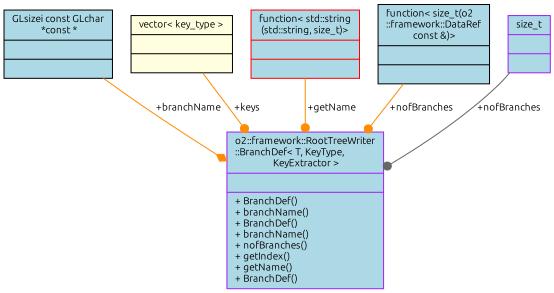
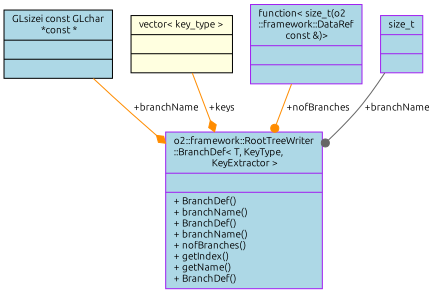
  digraph {
    fontname=Ubuntu
    node [color=purple fillcolor=lightblue fontname=Ubuntu fontsize=10 shape=record style=filled]
    edge [arrowhead=dot color=darkorange fontname=Ubuntu fontsize=10 labelfontname=Helvetica labelfontsize=10 style=solid]
    n1 [fontcolor=black height=0.2 label="{o2::framework::RootTreeWriter\l::BranchDef\< T, KeyType,\l KeyExtractor \>\n||+ BranchDef()\l+ branchName()\l+ BranchDef()\l+ branchName()\l+ nofBranches()\l+ getIndex()\l+ getName()\l+ BranchDef()\l}" width=0.4]
    n2 [color=black height=0.2 label="{GLsizei const GLchar\l *const *\n||}" width=0.4]
    n3 [color=black fillcolor=lightyellow height=0.2 label="{vector\< key_type \>\n||}" width=0.4]
-   n4 [color=red height=0.2 label="{function\< std::string\l(std::string, size_t)\>\n||}" width=0.4]
-   n5 [color=black height=0.2 label="{function\< size_t(o2\l::framework::DataRef\l const &)\>\n||}" width=0.4]
+   n5 [height=0.2 label="{function\< size_t(o2\l::framework::DataRef\l const &)\>\n||}" width=0.4]
    n6 [height=0.2 label="{size_t\n||}" width=0.4]
    n2 -> n1 [arrowhead=diamond label=" +branchName"]
-   n3 -> n1 [label=" +keys"]
-   n4 -> n1 [label=" +getName"]
+   n3 -> n1 [arrowhead=diamond label=" +keys"]
    n5 -> n1 [label=" +nofBranches"]
-   n6 -> n1 [color=gray40 label=" +nofBranches"]
+   n6 -> n1 [color=gray40 label=" +branchName"]
  }
